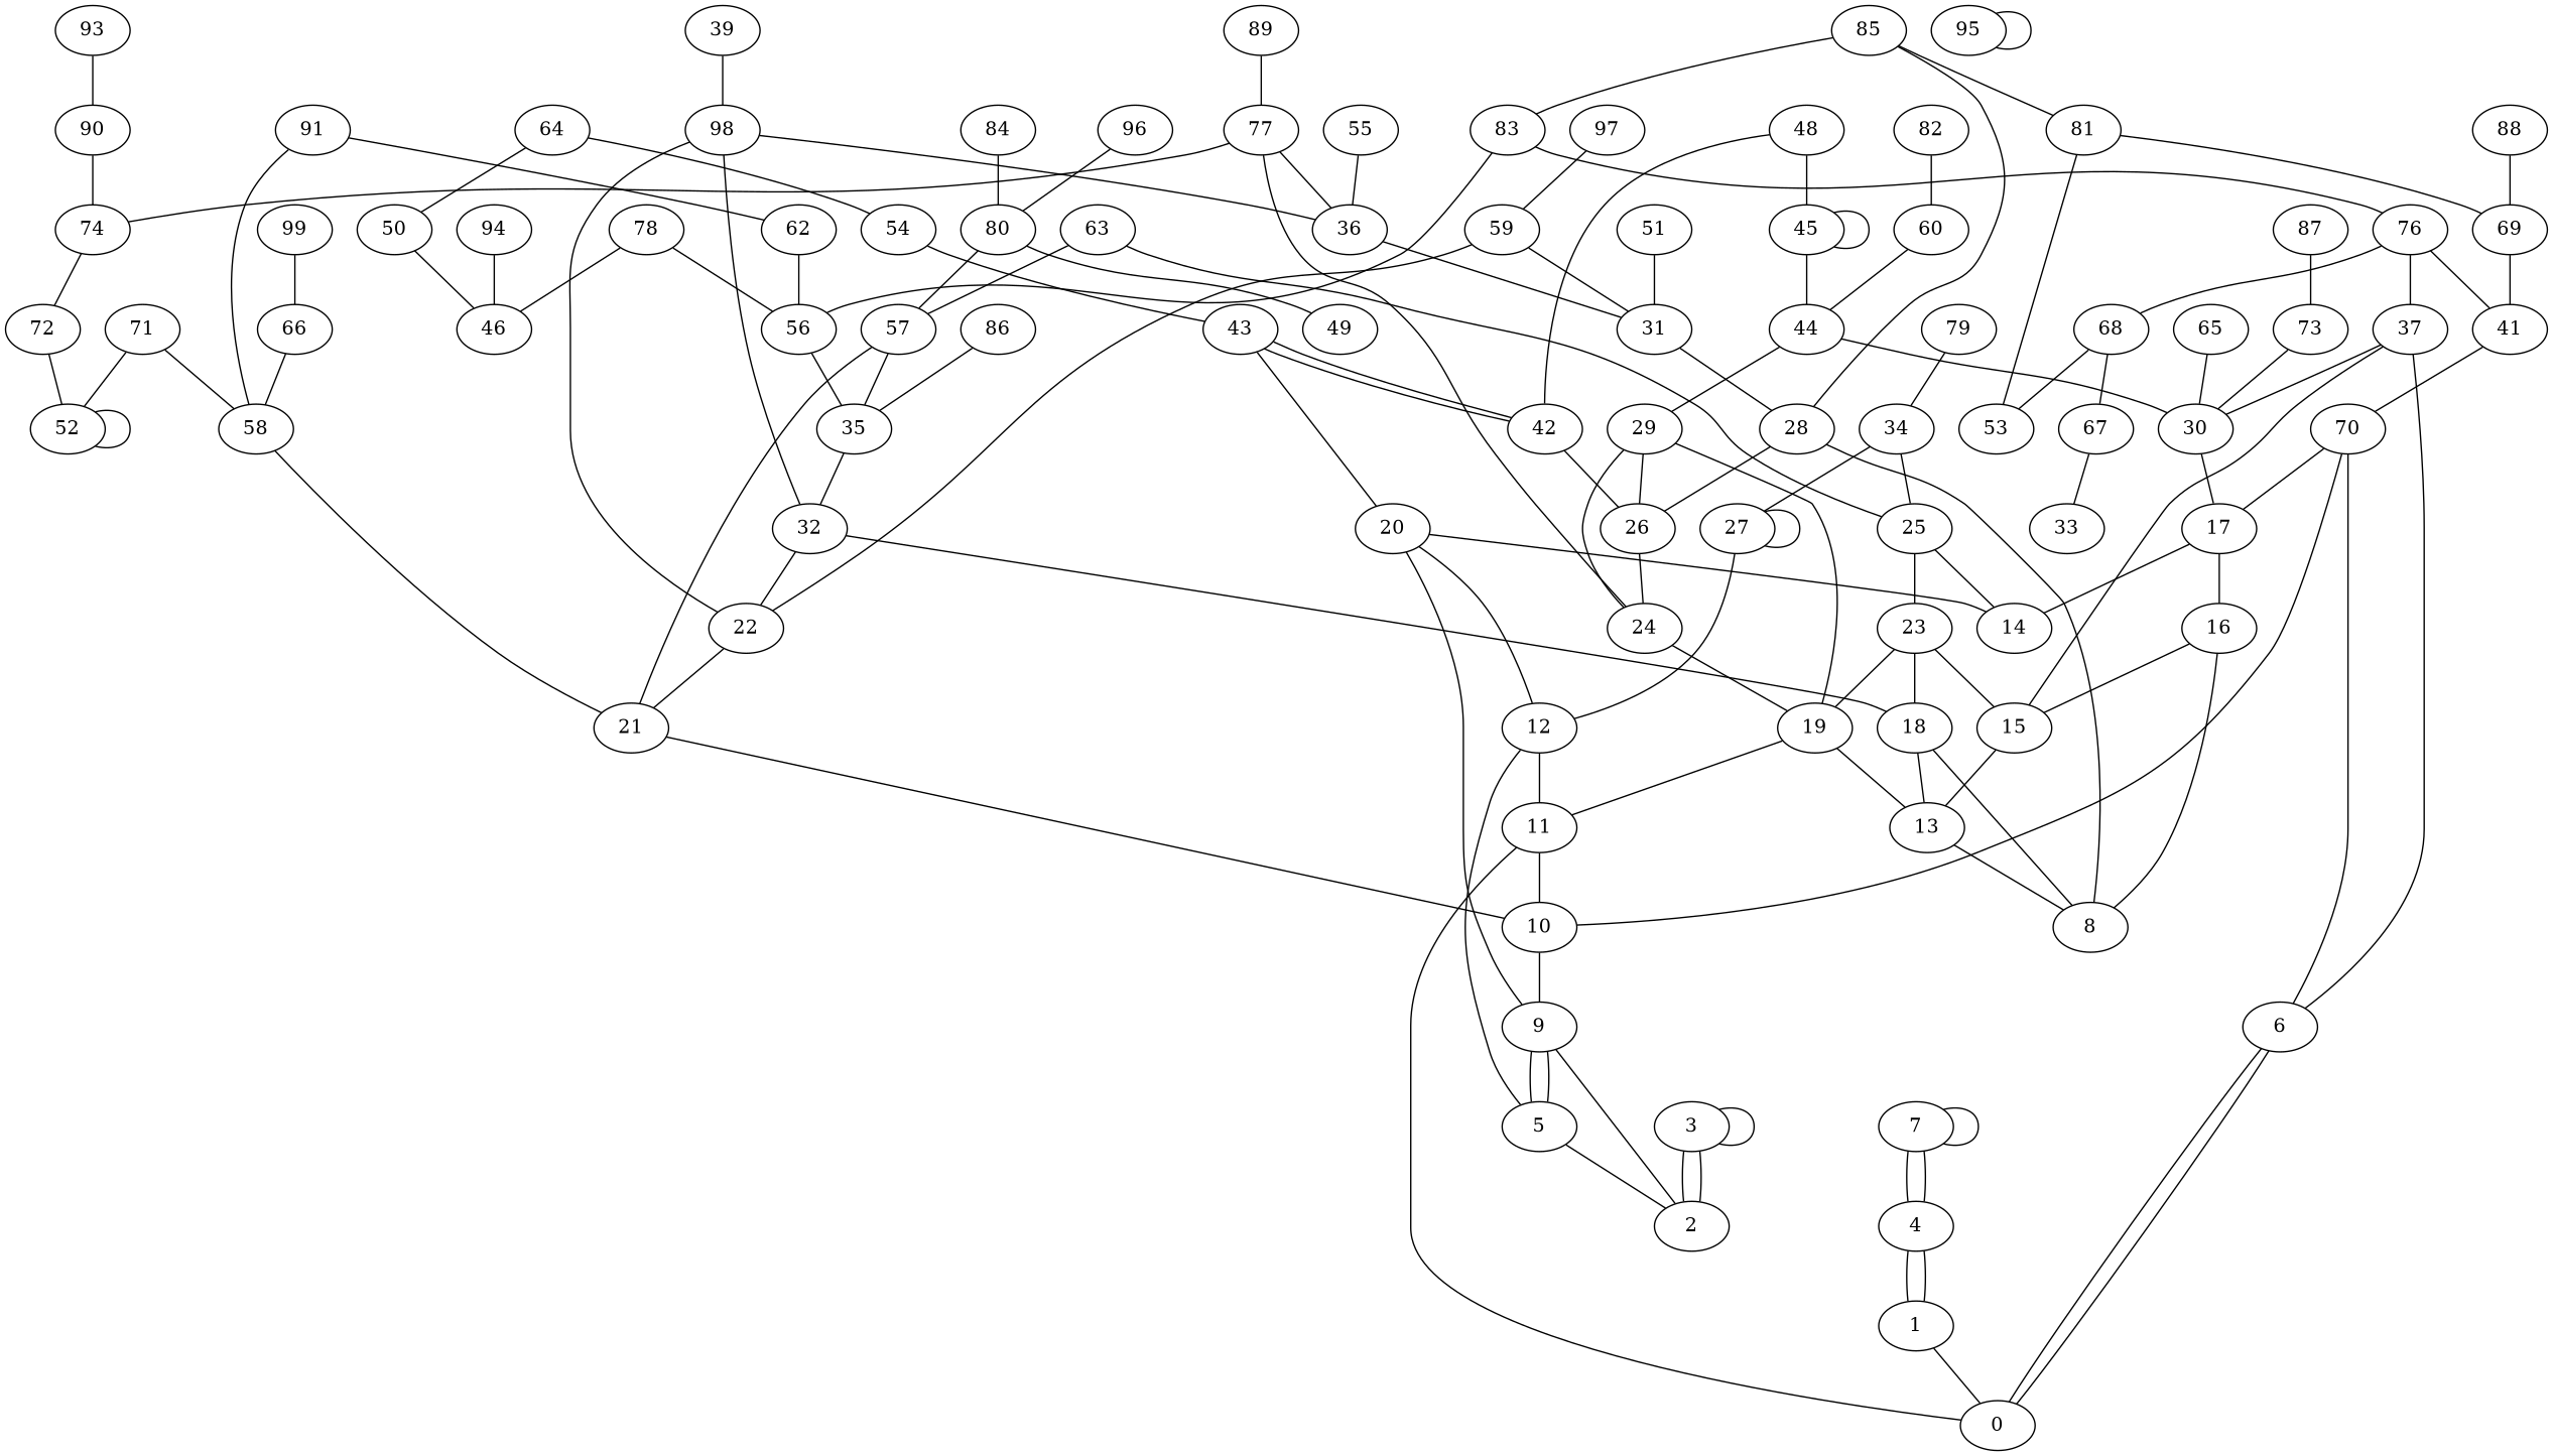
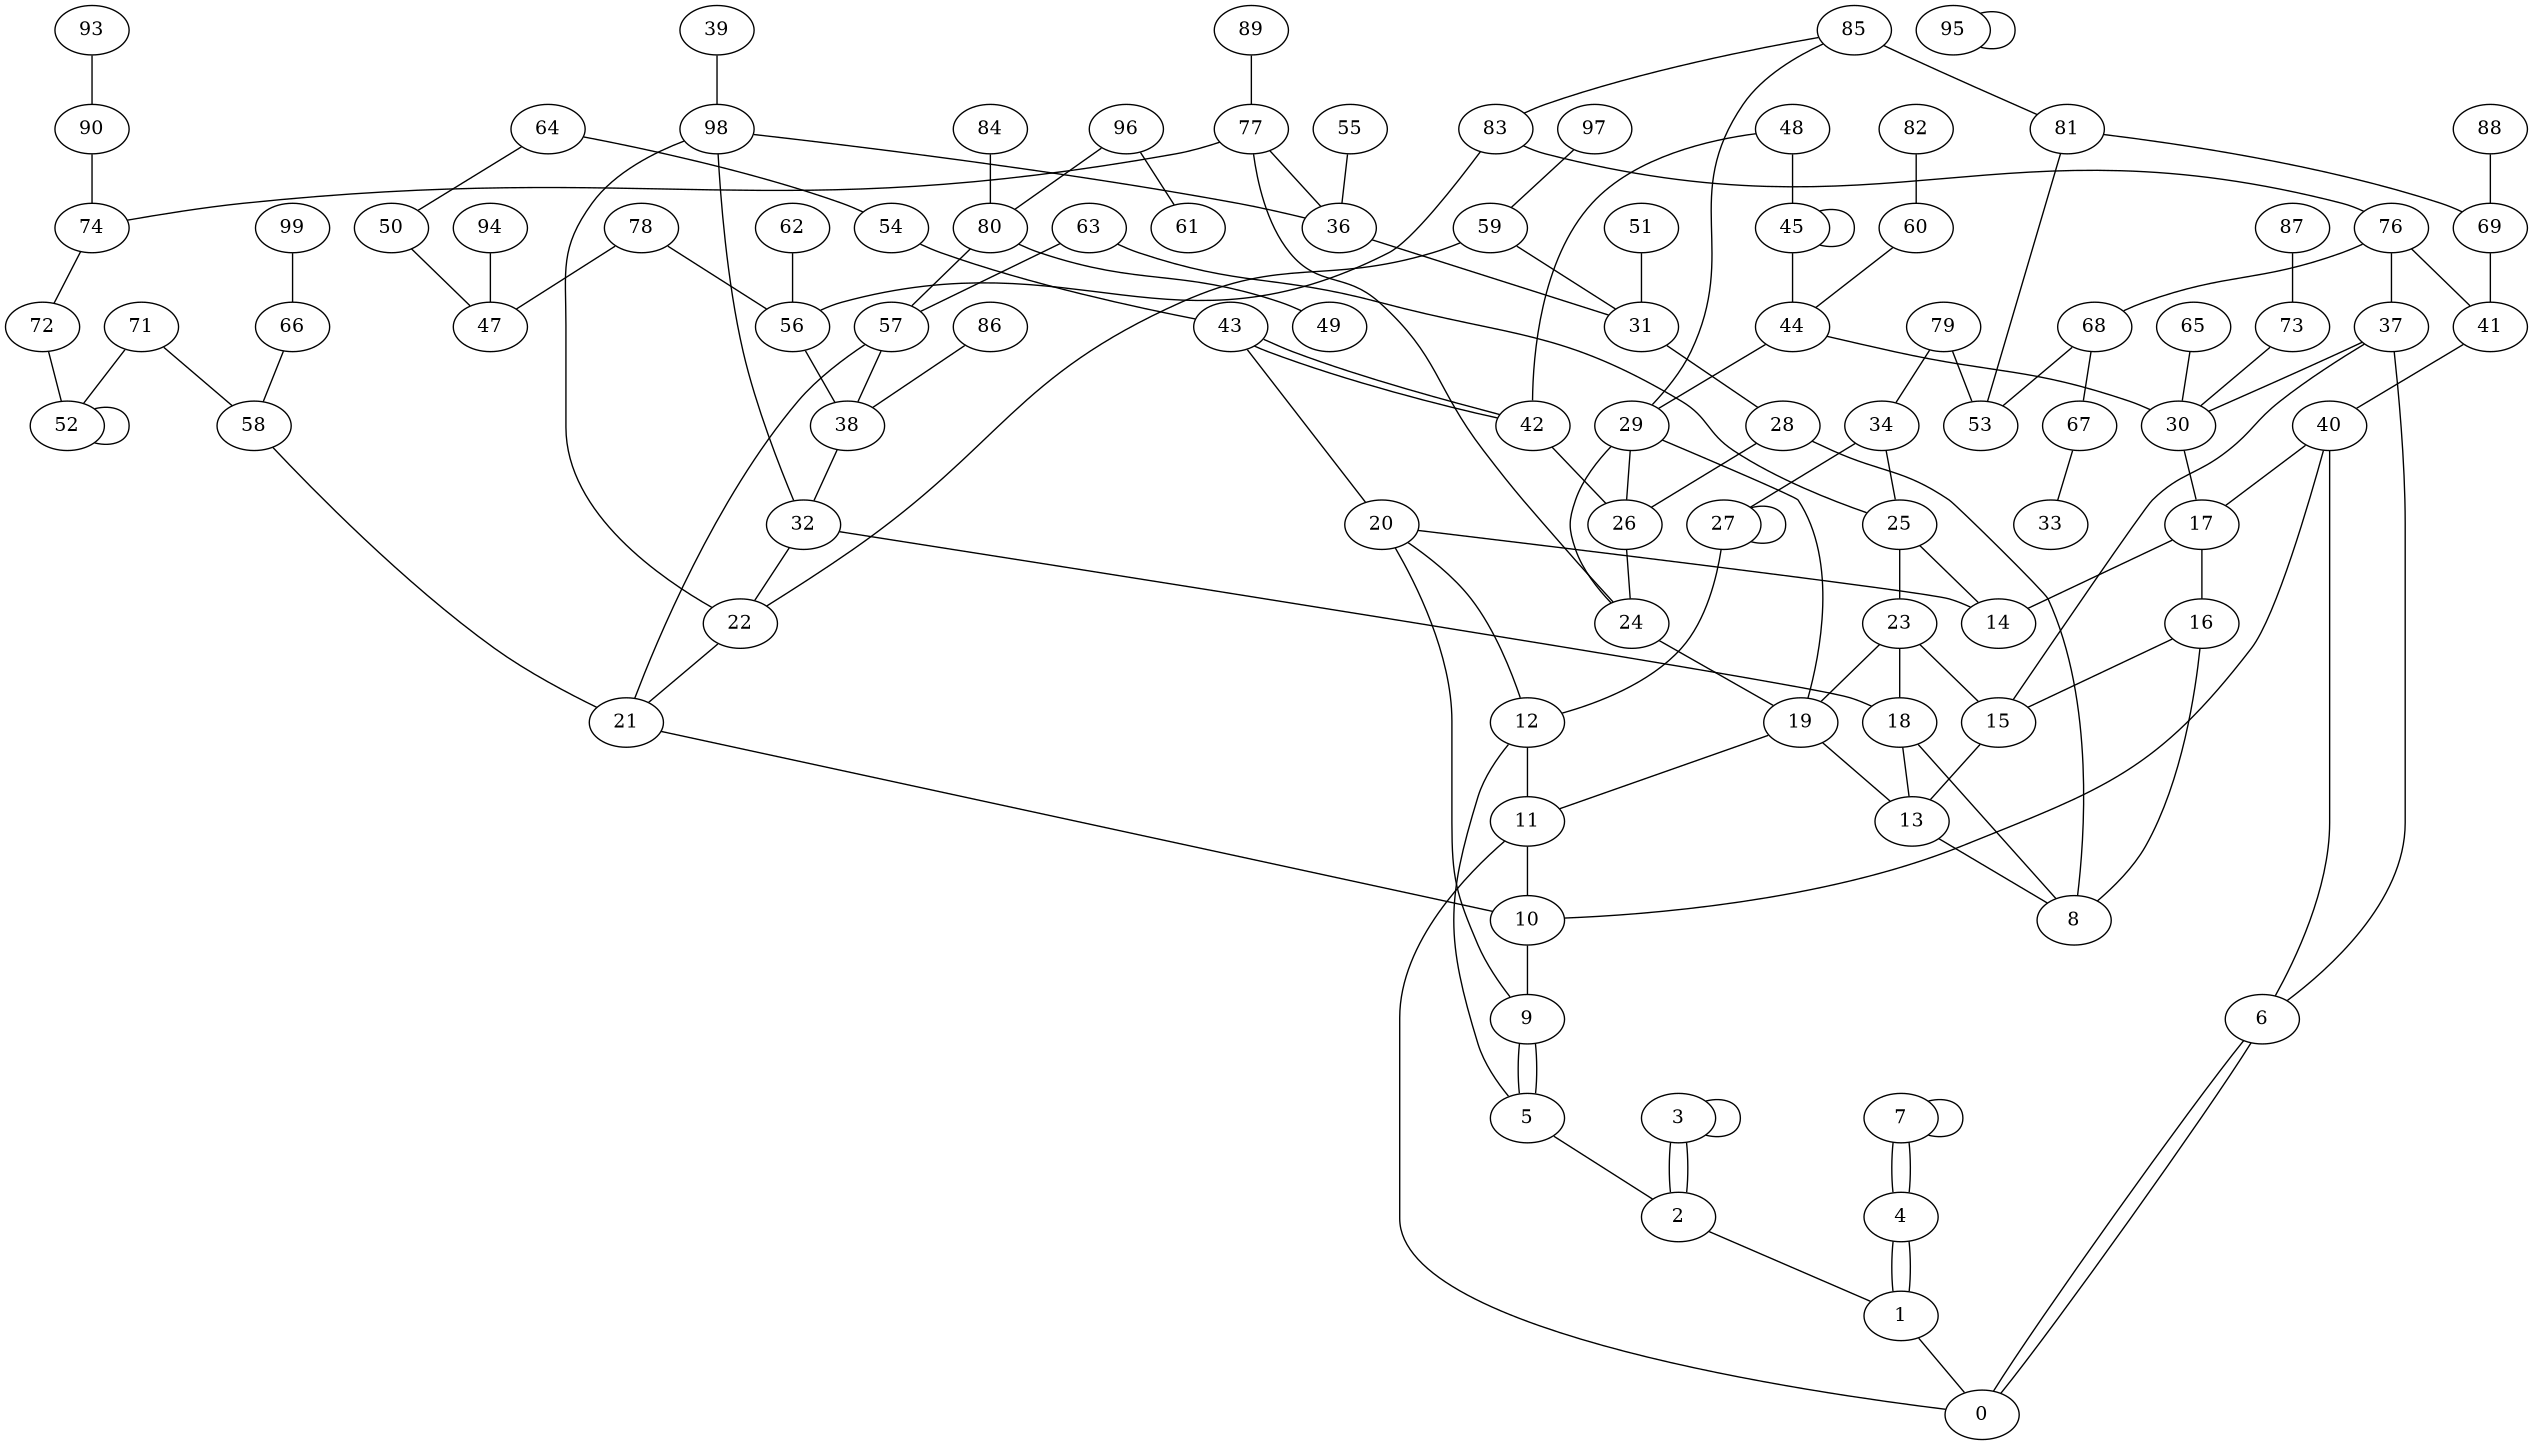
  graph {
    1
    0
    2
    3
    4
    5
    6
    7
    9
    10
    11
    12
    13
    8
    15
    16
    17
    14
    18
    19
    20
    21
    22
    23
    24
    25
    26
    27
    28
    29
    30
    31
    32
    34
-   35
+   35 [label=38]
    36
    37
    n38 [label=98]
    39
-   40 [label=70]
+   40
    41
    42
    43
    44
    45
    48
    50
-   47 [label=46]
+   47
    51
    52
    54
    55
    56
    57
    58
    59
    60
    62
    63
    64
    65
    66
    67
    33
    68
    53
    69
    n68 [label=72]
    71
    73
    74
    76
    77
    78
    79
    80
    49
    81
    82
    83
    84
    85
    86
    87
    88
    89
    90
-   91
    n89 [label=94]
    93
    95
    96
+   61
    97
    99
    1 -- 0
-   2 -- 9
+   2 -- 1
    3 -- 2
    3 -- 2
    3 -- 3
    4 -- 1
    4 -- 1
    5 -- 2
    6 -- 0
    6 -- 0
    7 -- 4
    7 -- 4
    7 -- 7
    9 -- 5
    9 -- 5
    10 -- 9
    11 -- 0
    11 -- 10
    12 -- 5
    12 -- 11
    13 -- 8
    15 -- 13
    16 -- 8
    16 -- 15
    17 -- 16
    17 -- 14
    18 -- 13
    18 -- 8
    19 -- 11
    19 -- 13
    20 -- 9
    20 -- 12
    20 -- 14
    21 -- 10
    22 -- 21
    23 -- 15
    23 -- 18
    23 -- 19
    24 -- 19
    25 -- 14
    25 -- 23
    26 -- 24
    27 -- 12
    27 -- 27
    28 -- 8
    28 -- 26
    29 -- 19
    29 -- 24
    29 -- 26
    30 -- 17
    31 -- 28
    32 -- 18
    32 -- 22
    34 -- 25
    34 -- 27
    35 -- 32
    36 -- 31
    37 -- 6
    37 -- 15
    37 -- 30
    n38 -- 22
    n38 -- 32
    n38 -- 36
    39 -- n38
    40 -- 6
    40 -- 10
    40 -- 17
    41 -- 40
    42 -- 26
    43 -- 20
    43 -- 42
    43 -- 42
    44 -- 29
    44 -- 30
    45 -- 44
    45 -- 45
    48 -- 42
    48 -- 45
    50 -- 47
    51 -- 31
    52 -- 52
    54 -- 43
    55 -- 36
    56 -- 35
    57 -- 21
    57 -- 35
    58 -- 21
    59 -- 22
    59 -- 31
    60 -- 44
    62 -- 56
    63 -- 25
    63 -- 57
    64 -- 50
    64 -- 54
    65 -- 30
    66 -- 58
    67 -- 33
    68 -- 67
    68 -- 53
    69 -- 41
    n68 -- 52
    71 -- 52
    71 -- 58
    73 -- 30
    74 -- n68
    76 -- 37
    76 -- 41
    76 -- 68
    77 -- 24
    77 -- 36
    77 -- 74
    78 -- 47
    78 -- 56
    79 -- 34
+   79 -- 53
    80 -- 57
    80 -- 49
    81 -- 53
    81 -- 69
    82 -- 60
    83 -- 56
    83 -- 76
    84 -- 80
-   85 -- 28
+   85 -- 29
    85 -- 81
    85 -- 83
    86 -- 35
    87 -- 73
    88 -- 69
    89 -- 77
    90 -- 74
-   91 -- 58
-   91 -- 62
    n89 -- 47
    93 -- 90
    95 -- 95
    96 -- 80
+   96 -- 61
    97 -- 59
    99 -- 66
  }
